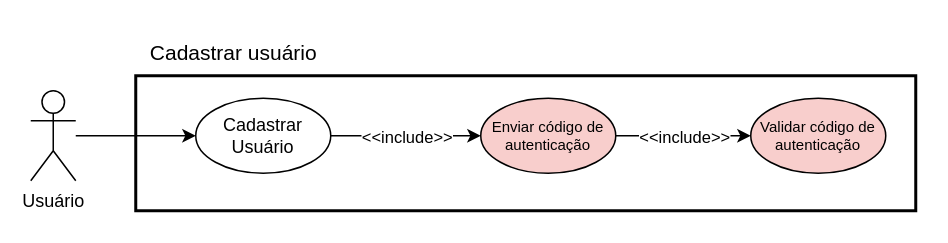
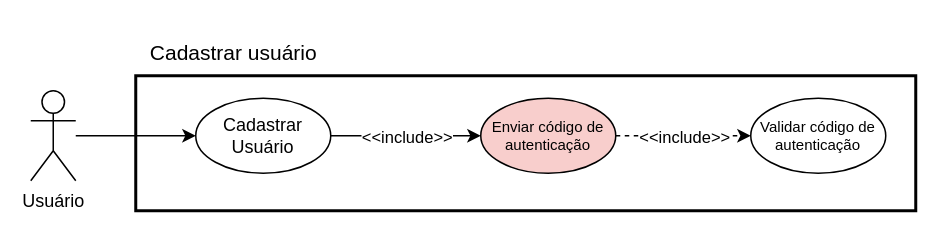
  <mxCell id="0" />
  <mxCell id="1" parent="0" />
  <mxCell id="2" style="edgeStyle=orthogonalEdgeStyle;rounded=0;orthogonalLoop=1;jettySize=auto;html=1;entryX=0;entryY=0.5;entryDx=0;entryDy=0;" parent="1" source="3" target="6" edge="1"><mxGeometry relative="1" as="geometry" /></mxCell>
  <mxCell id="3" value="Usuário" style="shape=umlActor;verticalLabelPosition=bottom;verticalAlign=top;html=1;outlineConnect=0;" parent="1" vertex="1"><mxGeometry x="20" y="60" width="30" height="60" as="geometry" /></mxCell>
  <mxCell id="4" style="edgeStyle=orthogonalEdgeStyle;rounded=0;orthogonalLoop=1;jettySize=auto;html=1;exitX=1;exitY=0.5;exitDx=0;exitDy=0;entryX=0;entryY=0.5;entryDx=0;entryDy=0;" parent="1" source="6" target="9" edge="1"><mxGeometry relative="1" as="geometry" /></mxCell>
  <mxCell id="5" value="&amp;lt;&amp;lt;include&amp;gt;&amp;gt;" style="edgeLabel;html=1;align=center;verticalAlign=middle;resizable=0;points=[];" parent="4" vertex="1" connectable="0"><mxGeometry relative="1" as="geometry"><mxPoint as="offset" /></mxGeometry></mxCell>
  <mxCell id="6" value="Cadastrar Usuário" style="ellipse;whiteSpace=wrap;html=1;" parent="1" vertex="1"><mxGeometry x="130" y="65" width="90" height="50" as="geometry" /></mxCell>
- <mxCell id="7" style="edgeStyle=orthogonalEdgeStyle;rounded=0;orthogonalLoop=1;jettySize=auto;html=1;exitX=1;exitY=0.5;exitDx=0;exitDy=0;entryX=0;entryY=0.5;entryDx=0;entryDy=0;" parent="1" source="9" target="10" edge="1"><mxGeometry relative="1" as="geometry" /></mxCell>
+ <mxCell id="7" style="edgeStyle=orthogonalEdgeStyle;rounded=0;orthogonalLoop=1;jettySize=auto;html=1;exitX=1;exitY=0.5;exitDx=0;exitDy=0;entryX=0;entryY=0.5;entryDx=0;entryDy=0;dashed=1;" parent="1" source="9" target="10" edge="1"><mxGeometry relative="1" as="geometry" /></mxCell>
  <mxCell id="8" value="&amp;lt;&amp;lt;include&amp;gt;&amp;gt;" style="edgeLabel;html=1;align=center;verticalAlign=middle;resizable=0;points=[];" parent="7" vertex="1" connectable="0"><mxGeometry relative="1" as="geometry"><mxPoint as="offset" /></mxGeometry></mxCell>
  <mxCell id="9" value="Enviar código de autenticação" style="ellipse;whiteSpace=wrap;html=1;fontSize=10;fillColor=#f8cecc;" parent="1" vertex="1"><mxGeometry x="320" y="65" width="90" height="50" as="geometry" /></mxCell>
- <mxCell id="10" value="Validar código de autenticação" style="ellipse;whiteSpace=wrap;html=1;fontSize=10;fillColor=#f8cecc;" parent="1" vertex="1"><mxGeometry x="500" y="65" width="90" height="50" as="geometry" /></mxCell>
+ <mxCell id="10" value="Validar código de autenticação" style="ellipse;whiteSpace=wrap;html=1;fontSize=10;" parent="1" vertex="1"><mxGeometry x="500" y="65" width="90" height="50" as="geometry" /></mxCell>
  <mxCell id="11" value="Cadastrar usuário" style="text;html=1;align=center;verticalAlign=middle;resizable=0;points=[];autosize=1;strokeColor=none;fillColor=none;fontSize=14;" vertex="1" parent="1"><mxGeometry x="90" y="20" width="130" height="30" as="geometry" /></mxCell>
  <mxCell id="12" value="" style="rounded=0;whiteSpace=wrap;html=1;fillColor=none;strokeWidth=2;" vertex="1" parent="1"><mxGeometry x="90" y="50" width="520" height="90" as="geometry" /></mxCell>
